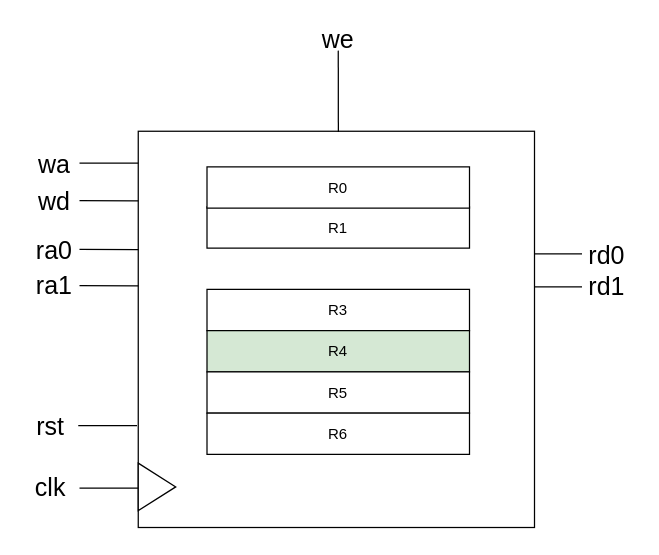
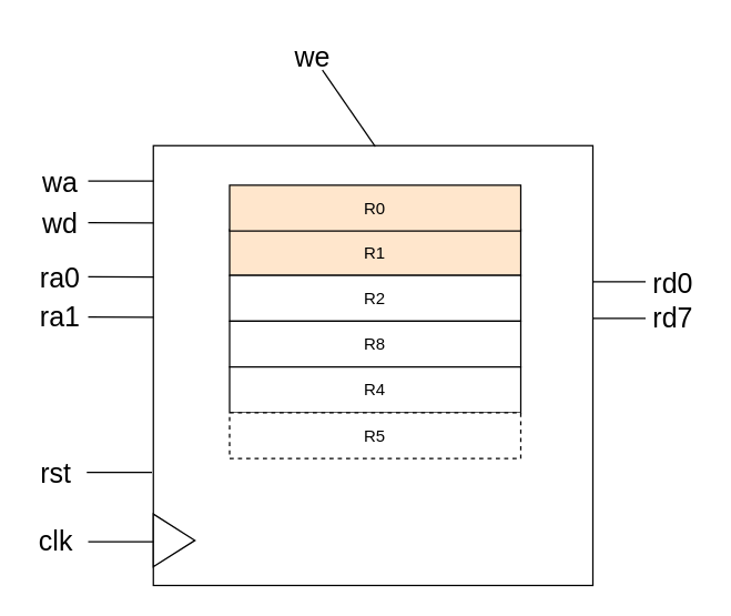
  <mxCell id="0" />
  <mxCell id="1" parent="0" />
  <mxCell id="2" value="" style="whiteSpace=wrap;html=1;aspect=fixed;" parent="1" vertex="1"><mxGeometry x="110" y="104.5" width="317" height="317" as="geometry" /></mxCell>
- <mxCell id="3" value="R1" style="rounded=0;whiteSpace=wrap;html=1;" parent="1" vertex="1"><mxGeometry x="165" y="165" width="210" height="33" as="geometry" /></mxCell>
- <mxCell id="5" value="R3" style="rounded=0;whiteSpace=wrap;html=1;" parent="1" vertex="1"><mxGeometry x="165" y="231" width="210" height="33" as="geometry" /></mxCell>
- <mxCell id="6" value="R4" style="rounded=0;whiteSpace=wrap;html=1;fillColor=#d5e8d4;" parent="1" vertex="1"><mxGeometry x="165" y="264" width="210" height="33" as="geometry" /></mxCell>
- <mxCell id="7" value="R5" style="rounded=0;whiteSpace=wrap;html=1;" parent="1" vertex="1"><mxGeometry x="165" y="297" width="210" height="33" as="geometry" /></mxCell>
- <mxCell id="8" value="R6" style="rounded=0;whiteSpace=wrap;html=1;" parent="1" vertex="1"><mxGeometry x="165" y="330" width="210" height="33" as="geometry" /></mxCell>
+ <mxCell id="3" value="R1" style="rounded=0;whiteSpace=wrap;html=1;fillColor=#ffe6cc;" parent="1" vertex="1"><mxGeometry x="165" y="165" width="210" height="33" as="geometry" /></mxCell>
+ <mxCell id="4" value="R2" style="rounded=0;whiteSpace=wrap;html=1;" parent="1" vertex="1"><mxGeometry x="165" y="198" width="210" height="33" as="geometry" /></mxCell>
+ <mxCell id="5" value="R8" style="rounded=0;whiteSpace=wrap;html=1;" parent="1" vertex="1"><mxGeometry x="165" y="231" width="210" height="33" as="geometry" /></mxCell>
+ <mxCell id="6" value="R4" style="rounded=0;whiteSpace=wrap;html=1;" parent="1" vertex="1"><mxGeometry x="165" y="264" width="210" height="33" as="geometry" /></mxCell>
+ <mxCell id="7" value="R5" style="rounded=0;whiteSpace=wrap;html=1;dashed=1;" parent="1" vertex="1"><mxGeometry x="165" y="297" width="210" height="33" as="geometry" /></mxCell>
  <mxCell id="9" value="" style="triangle;whiteSpace=wrap;html=1;" parent="1" vertex="1"><mxGeometry x="110" y="370" width="30" height="38" as="geometry" /></mxCell>
  <mxCell id="10" value="" style="endArrow=none;html=1;exitX=0.505;exitY=0.002;exitDx=0;exitDy=0;exitPerimeter=0;" parent="1" source="2" target="11" edge="1"><mxGeometry width="50" height="50" relative="1" as="geometry"><mxPoint x="271" y="100" as="sourcePoint" /><mxPoint x="290" y="60" as="targetPoint" /></mxGeometry></mxCell>
- <mxCell id="11" value="we" style="text;html=1;strokeColor=none;fillColor=none;align=center;verticalAlign=middle;whiteSpace=wrap;rounded=0;fontSize=20;" parent="1" vertex="1"><mxGeometry x="250" y="20" width="40" height="20" as="geometry" /></mxCell>
+ <mxCell id="11" value="we" style="text;html=1;strokeColor=none;fillColor=none;align=center;verticalAlign=middle;whiteSpace=wrap;rounded=0;fontSize=20;" parent="1" vertex="1"><mxGeometry x="205" y="30" width="40" height="20" as="geometry" /></mxCell>
  <mxCell id="12" value="" style="endArrow=none;html=1;entryX=0;entryY=0.175;entryDx=0;entryDy=0;entryPerimeter=0;" parent="1" edge="1"><mxGeometry width="50" height="50" relative="1" as="geometry"><mxPoint x="63" y="130" as="sourcePoint" /><mxPoint x="110.095" y="129.952" as="targetPoint" /></mxGeometry></mxCell>
  <mxCell id="13" value="" style="endArrow=none;html=1;entryX=0;entryY=0.175;entryDx=0;entryDy=0;entryPerimeter=0;" parent="1" edge="1"><mxGeometry width="50" height="50" relative="1" as="geometry"><mxPoint x="63" y="160" as="sourcePoint" /><mxPoint x="110.093" y="160.209" as="targetPoint" /></mxGeometry></mxCell>
  <mxCell id="14" value="wa" style="text;html=1;strokeColor=none;fillColor=none;align=center;verticalAlign=middle;whiteSpace=wrap;rounded=0;fontSize=20;" parent="1" vertex="1"><mxGeometry x="23" y="120" width="40" height="20" as="geometry" /></mxCell>
  <mxCell id="15" value="wd" style="text;html=1;strokeColor=none;fillColor=none;align=center;verticalAlign=middle;whiteSpace=wrap;rounded=0;fontSize=20;" parent="1" vertex="1"><mxGeometry x="23" y="150" width="40" height="20" as="geometry" /></mxCell>
  <mxCell id="16" value="" style="endArrow=none;html=1;entryX=0;entryY=0.175;entryDx=0;entryDy=0;entryPerimeter=0;" parent="1" edge="1"><mxGeometry width="50" height="50" relative="1" as="geometry"><mxPoint x="63" y="199" as="sourcePoint" /><mxPoint x="110.2" y="199.2" as="targetPoint" /></mxGeometry></mxCell>
  <mxCell id="17" value="" style="endArrow=none;html=1;entryX=0;entryY=0.175;entryDx=0;entryDy=0;entryPerimeter=0;" parent="1" edge="1"><mxGeometry width="50" height="50" relative="1" as="geometry"><mxPoint x="63" y="228" as="sourcePoint" /><mxPoint x="110.093" y="228.209" as="targetPoint" /></mxGeometry></mxCell>
  <mxCell id="18" value="ra0" style="text;html=1;strokeColor=none;fillColor=none;align=center;verticalAlign=middle;whiteSpace=wrap;rounded=0;fontSize=20;" parent="1" vertex="1"><mxGeometry x="23" y="189" width="40" height="20" as="geometry" /></mxCell>
  <mxCell id="19" value="ra1" style="text;html=1;strokeColor=none;fillColor=none;align=center;verticalAlign=middle;whiteSpace=wrap;rounded=0;fontSize=20;" parent="1" vertex="1"><mxGeometry x="23" y="217" width="40" height="20" as="geometry" /></mxCell>
  <mxCell id="20" value="" style="endArrow=none;html=1;" parent="1" edge="1"><mxGeometry width="50" height="50" relative="1" as="geometry"><mxPoint x="62" y="340" as="sourcePoint" /><mxPoint x="109" y="340" as="targetPoint" /></mxGeometry></mxCell>
  <mxCell id="21" value="rst" style="text;html=1;strokeColor=none;fillColor=none;align=center;verticalAlign=middle;whiteSpace=wrap;rounded=0;fontSize=20;" parent="1" vertex="1"><mxGeometry x="20" y="330" width="40" height="20" as="geometry" /></mxCell>
  <mxCell id="22" value="" style="endArrow=none;html=1;" parent="1" edge="1"><mxGeometry width="50" height="50" relative="1" as="geometry"><mxPoint x="63" y="390" as="sourcePoint" /><mxPoint x="110" y="390" as="targetPoint" /></mxGeometry></mxCell>
  <mxCell id="23" value="clk" style="text;html=1;strokeColor=none;fillColor=none;align=center;verticalAlign=middle;whiteSpace=wrap;rounded=0;fontSize=20;" parent="1" vertex="1"><mxGeometry x="20" y="379" width="40" height="20" as="geometry" /></mxCell>
  <mxCell id="24" value="" style="endArrow=none;html=1;" parent="1" edge="1"><mxGeometry width="50" height="50" relative="1" as="geometry"><mxPoint x="427" y="202.5" as="sourcePoint" /><mxPoint x="465" y="202.5" as="targetPoint" /></mxGeometry></mxCell>
  <mxCell id="25" value="" style="endArrow=none;html=1;" parent="1" edge="1"><mxGeometry width="50" height="50" relative="1" as="geometry"><mxPoint x="427" y="229" as="sourcePoint" /><mxPoint x="465" y="229" as="targetPoint" /></mxGeometry></mxCell>
- <mxCell id="26" value="rd1" style="text;html=1;strokeColor=none;fillColor=none;align=center;verticalAlign=middle;whiteSpace=wrap;rounded=0;fontSize=20;" parent="1" vertex="1"><mxGeometry x="465" y="218" width="40" height="20" as="geometry" /></mxCell>
+ <mxCell id="26" value="rd7" style="text;html=1;strokeColor=none;fillColor=none;align=center;verticalAlign=middle;whiteSpace=wrap;rounded=0;fontSize=20;" parent="1" vertex="1"><mxGeometry x="465" y="218" width="40" height="20" as="geometry" /></mxCell>
  <mxCell id="27" value="rd0" style="text;html=1;strokeColor=none;fillColor=none;align=center;verticalAlign=middle;whiteSpace=wrap;rounded=0;fontSize=20;" parent="1" vertex="1"><mxGeometry x="465" y="193" width="40" height="20" as="geometry" /></mxCell>
- <mxCell id="28" value="R0" style="rounded=0;whiteSpace=wrap;html=1;" vertex="1" parent="1"><mxGeometry x="165" y="133" width="210" height="33" as="geometry" /></mxCell>
+ <mxCell id="28" value="R0" style="rounded=0;whiteSpace=wrap;html=1;fillColor=#ffe6cc;" vertex="1" parent="1"><mxGeometry x="165" y="133" width="210" height="33" as="geometry" /></mxCell>
